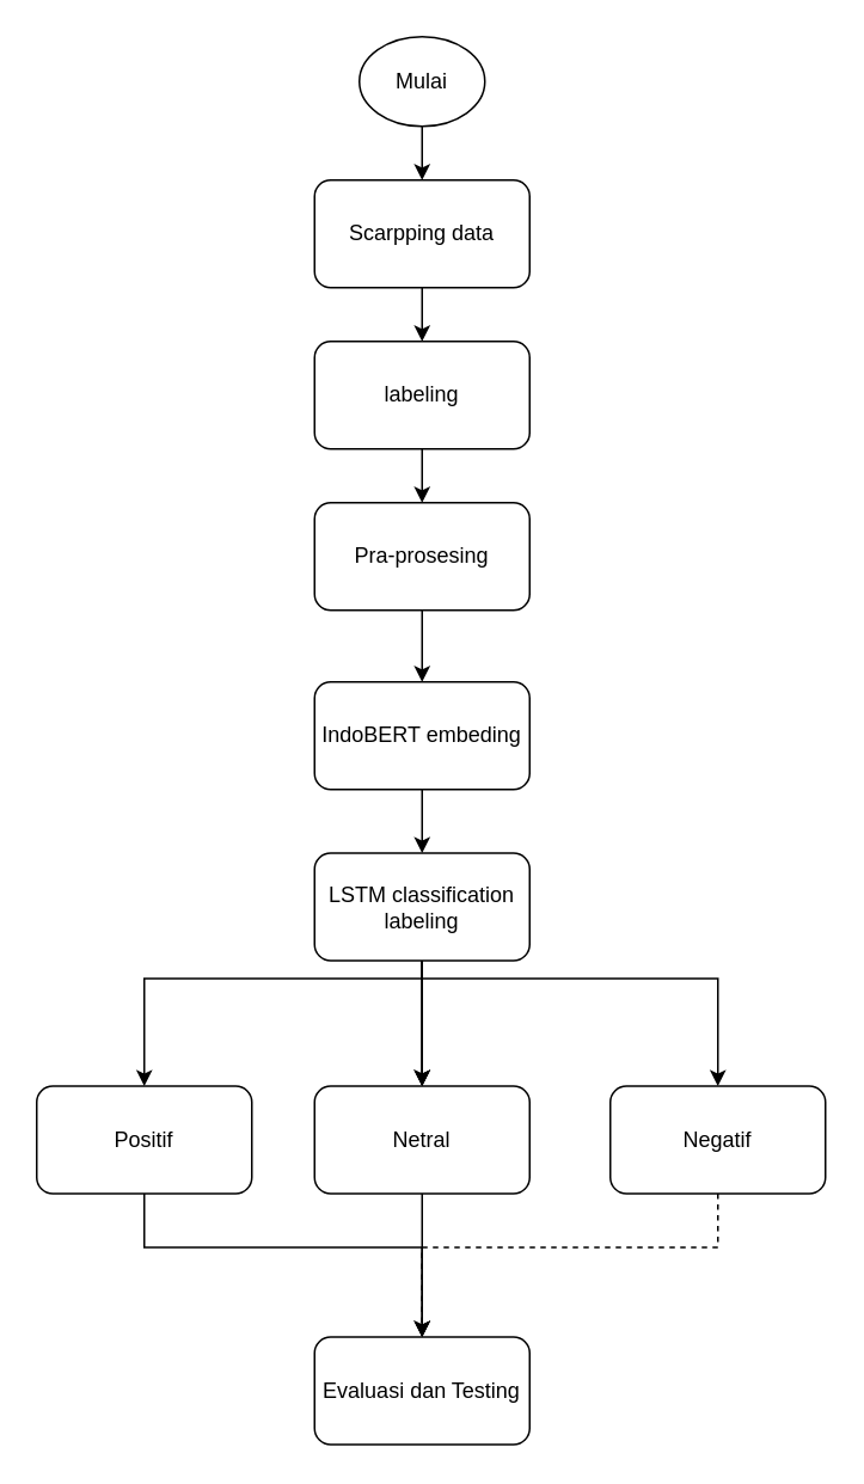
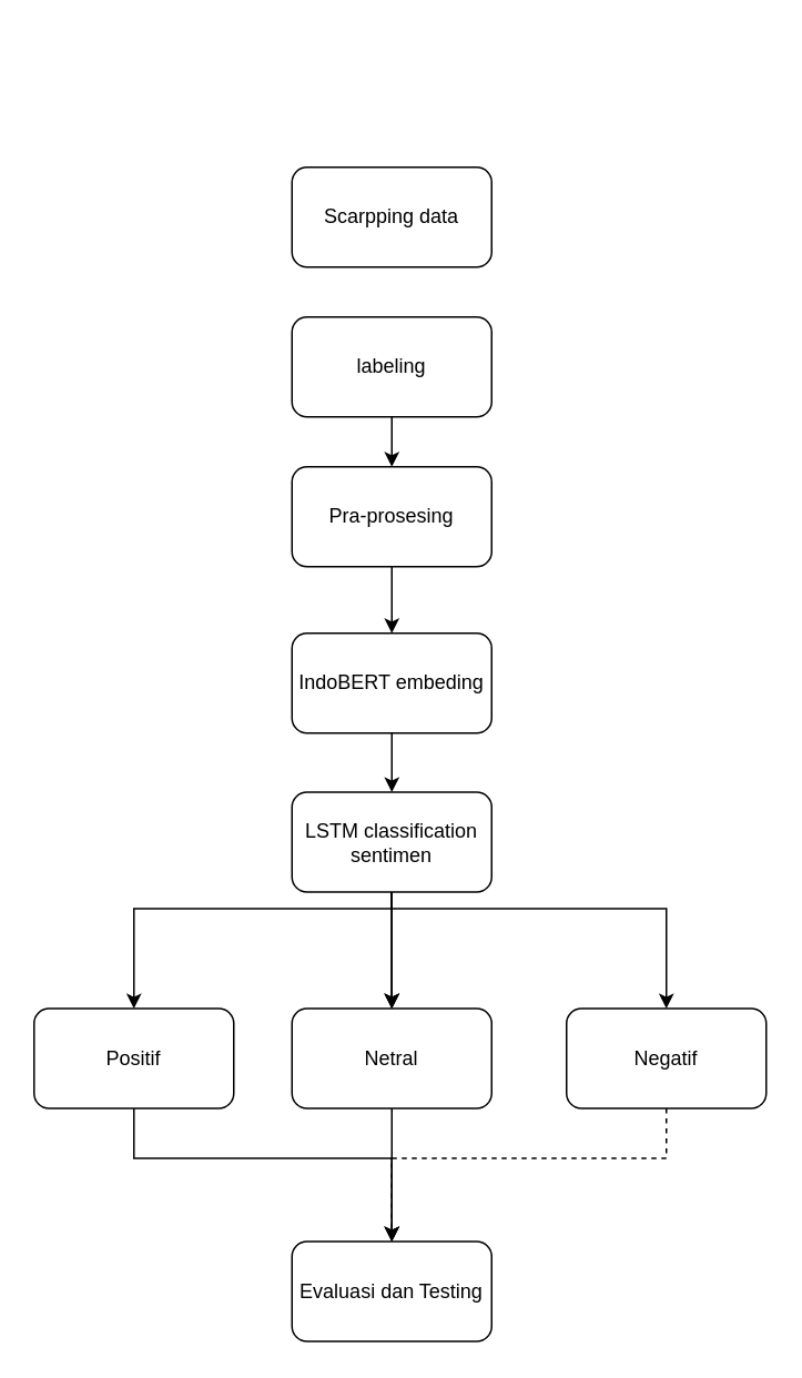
  <mxCell id="0" />
  <mxCell id="1" parent="0" />
  <mxCell id="2" value="" style="edgeStyle=orthogonalEdgeStyle;rounded=0;orthogonalLoop=1;jettySize=auto;html=1;entryX=0.5;entryY=0;entryDx=0;entryDy=0;" edge="1" parent="1" source="3" target="5"><mxGeometry relative="1" as="geometry"><mxPoint x="520" y="390" as="targetPoint" /></mxGeometry></mxCell>
  <mxCell id="3" value="Pra-prosesing" style="rounded=1;whiteSpace=wrap;html=1;" vertex="1" parent="1"><mxGeometry x="175" y="280" width="120" height="60" as="geometry" /></mxCell>
  <mxCell id="4" value="" style="edgeStyle=orthogonalEdgeStyle;rounded=0;orthogonalLoop=1;jettySize=auto;html=1;" edge="1" parent="1" source="5" target="11"><mxGeometry relative="1" as="geometry" /></mxCell>
  <mxCell id="5" value="IndoBERT embeding" style="rounded=1;whiteSpace=wrap;html=1;" vertex="1" parent="1"><mxGeometry x="175" y="380" width="120" height="60" as="geometry" /></mxCell>
  <mxCell id="6" value="" style="edgeStyle=orthogonalEdgeStyle;rounded=0;orthogonalLoop=1;jettySize=auto;html=1;" edge="1" parent="1" source="11" target="15"><mxGeometry relative="1" as="geometry" /></mxCell>
  <mxCell id="7" value="" style="edgeStyle=orthogonalEdgeStyle;rounded=0;orthogonalLoop=1;jettySize=auto;html=1;" edge="1" parent="1" source="11" target="15"><mxGeometry relative="1" as="geometry" /></mxCell>
  <mxCell id="8" value="" style="edgeStyle=orthogonalEdgeStyle;rounded=0;orthogonalLoop=1;jettySize=auto;html=1;" edge="1" parent="1" source="11" target="15"><mxGeometry relative="1" as="geometry" /></mxCell>
  <mxCell id="9" value="" style="edgeStyle=orthogonalEdgeStyle;rounded=0;orthogonalLoop=1;jettySize=auto;html=1;" edge="1" parent="1" source="11" target="17"><mxGeometry relative="1" as="geometry"><Array as="points"><mxPoint x="235" y="545.5" /><mxPoint x="400" y="545.5" /></Array></mxGeometry></mxCell>
  <mxCell id="10" style="edgeStyle=orthogonalEdgeStyle;rounded=0;orthogonalLoop=1;jettySize=auto;html=1;entryX=0.5;entryY=0;entryDx=0;entryDy=0;" edge="1" parent="1" source="11" target="13"><mxGeometry relative="1" as="geometry"><Array as="points"><mxPoint x="235" y="545.5" /><mxPoint x="80" y="545.5" /></Array></mxGeometry></mxCell>
- <mxCell id="11" value="LSTM classification labeling" style="rounded=1;whiteSpace=wrap;html=1;" vertex="1" parent="1"><mxGeometry x="175" y="475.5" width="120" height="60" as="geometry" /></mxCell>
+ <mxCell id="11" value="LSTM classification sentimen" style="rounded=1;whiteSpace=wrap;html=1;" vertex="1" parent="1"><mxGeometry x="175" y="475.5" width="120" height="60" as="geometry" /></mxCell>
  <mxCell id="12" style="edgeStyle=orthogonalEdgeStyle;rounded=0;orthogonalLoop=1;jettySize=auto;html=1;entryX=0.5;entryY=0;entryDx=0;entryDy=0;" edge="1" parent="1" source="13" target="18"><mxGeometry relative="1" as="geometry"><Array as="points"><mxPoint x="80" y="695.5" /><mxPoint x="235" y="695.5" /></Array></mxGeometry></mxCell>
  <mxCell id="13" value="Positif" style="rounded=1;whiteSpace=wrap;html=1;" vertex="1" parent="1"><mxGeometry x="20" y="605.5" width="120" height="60" as="geometry" /></mxCell>
  <mxCell id="14" style="edgeStyle=orthogonalEdgeStyle;rounded=0;orthogonalLoop=1;jettySize=auto;html=1;" edge="1" parent="1" source="15" target="18"><mxGeometry relative="1" as="geometry" /></mxCell>
  <mxCell id="15" value="Netral" style="rounded=1;whiteSpace=wrap;html=1;" vertex="1" parent="1"><mxGeometry x="175" y="605.5" width="120" height="60" as="geometry" /></mxCell>
  <mxCell id="16" style="edgeStyle=orthogonalEdgeStyle;rounded=0;orthogonalLoop=1;jettySize=auto;html=1;dashed=1;" edge="1" parent="1" source="17" target="18"><mxGeometry relative="1" as="geometry"><Array as="points"><mxPoint x="400" y="695.5" /><mxPoint x="235" y="695.5" /></Array></mxGeometry></mxCell>
  <mxCell id="17" value="Negatif" style="whiteSpace=wrap;html=1;rounded=1;" vertex="1" parent="1"><mxGeometry x="340" y="605.5" width="120" height="60" as="geometry" /></mxCell>
  <mxCell id="18" value="Evaluasi dan Testing" style="rounded=1;whiteSpace=wrap;html=1;" vertex="1" parent="1"><mxGeometry x="175" y="745.5" width="120" height="60" as="geometry" /></mxCell>
  <mxCell id="19" style="edgeStyle=orthogonalEdgeStyle;rounded=0;orthogonalLoop=1;jettySize=auto;html=1;" edge="1" parent="1" source="20" target="3"><mxGeometry relative="1" as="geometry" /></mxCell>
  <mxCell id="20" value="labeling" style="rounded=1;whiteSpace=wrap;html=1;" vertex="1" parent="1"><mxGeometry x="175" y="190" width="120" height="60" as="geometry" /></mxCell>
- <mxCell id="21" style="edgeStyle=orthogonalEdgeStyle;rounded=0;orthogonalLoop=1;jettySize=auto;html=1;entryX=0.5;entryY=0;entryDx=0;entryDy=0;" edge="1" parent="1" source="22" target="24"><mxGeometry relative="1" as="geometry" /></mxCell>
- <mxCell id="22" value="Mulai" style="ellipse;whiteSpace=wrap;html=1;" vertex="1" parent="1"><mxGeometry x="200" y="20" width="70" height="50" as="geometry" /></mxCell>
- <mxCell id="23" style="edgeStyle=orthogonalEdgeStyle;rounded=0;orthogonalLoop=1;jettySize=auto;html=1;" edge="1" parent="1" source="24" target="20"><mxGeometry relative="1" as="geometry" /></mxCell>
  <mxCell id="24" value="Scarpping data" style="rounded=1;whiteSpace=wrap;html=1;" vertex="1" parent="1"><mxGeometry x="175" y="100" width="120" height="60" as="geometry" /></mxCell>
